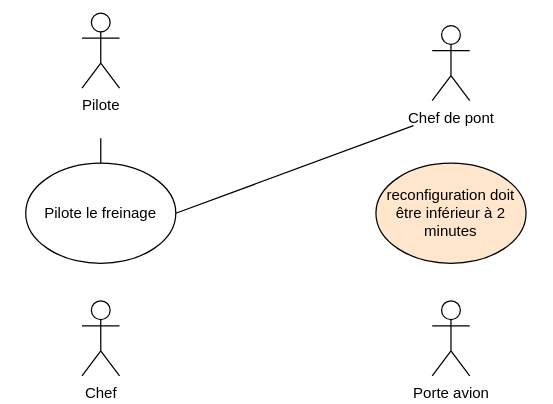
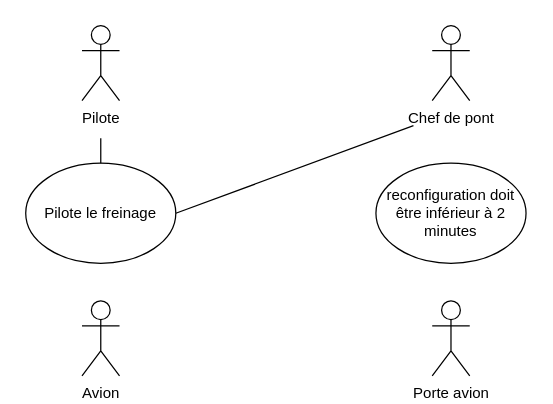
  <mxCell id="0" />
  <mxCell id="1" parent="0" />
  <mxCell id="2" value="Chef de pont" style="shape=umlActor;verticalLabelPosition=bottom;verticalAlign=top;html=1;outlineConnect=0;" vertex="1" parent="1"><mxGeometry x="345" y="20" width="30" height="60" as="geometry" /></mxCell>
- <mxCell id="3" value="reconfiguration doit être inférieur à 2 minutes" style="ellipse;whiteSpace=wrap;html=1;fillColor=#ffe6cc;" vertex="1" parent="1"><mxGeometry x="300" y="130" width="120" height="80" as="geometry" /></mxCell>
+ <mxCell id="3" value="reconfiguration doit être inférieur à 2 minutes" style="ellipse;whiteSpace=wrap;html=1;" vertex="1" parent="1"><mxGeometry x="300" y="130" width="120" height="80" as="geometry" /></mxCell>
  <mxCell id="4" value="Pilote le freinage" style="ellipse;whiteSpace=wrap;html=1;" vertex="1" parent="1"><mxGeometry x="20" y="130" width="120" height="80" as="geometry" /></mxCell>
- <mxCell id="5" value="Chef" style="shape=umlActor;verticalLabelPosition=bottom;verticalAlign=top;html=1;outlineConnect=0;" vertex="1" parent="1"><mxGeometry x="65" y="240" width="30" height="60" as="geometry" /></mxCell>
+ <mxCell id="5" value="Avion" style="shape=umlActor;verticalLabelPosition=bottom;verticalAlign=top;html=1;outlineConnect=0;" vertex="1" parent="1"><mxGeometry x="65" y="240" width="30" height="60" as="geometry" /></mxCell>
  <mxCell id="6" value="Porte avion" style="shape=umlActor;verticalLabelPosition=bottom;verticalAlign=top;html=1;outlineConnect=0;" vertex="1" parent="1"><mxGeometry x="345" y="240" width="30" height="60" as="geometry" /></mxCell>
- <mxCell id="7" value="Pilote" style="shape=umlActor;verticalLabelPosition=bottom;verticalAlign=top;html=1;outlineConnect=0;" vertex="1" parent="1"><mxGeometry x="65" y="10" width="30" height="60" as="geometry" /></mxCell>
+ <mxCell id="7" value="Pilote" style="shape=umlActor;verticalLabelPosition=bottom;verticalAlign=top;html=1;outlineConnect=0;" vertex="1" parent="1"><mxGeometry x="65" y="20" width="30" height="60" as="geometry" /></mxCell>
  <mxCell id="8" value="" style="endArrow=none;html=1;exitX=1;exitY=0.5;exitDx=0;exitDy=0;" edge="1" parent="1" source="4"><mxGeometry width="50" height="50" relative="1" as="geometry"><mxPoint x="280" y="290" as="sourcePoint" /><mxPoint x="330" y="100" as="targetPoint" /></mxGeometry></mxCell>
  <mxCell id="9" value="" style="endArrow=none;html=1;" edge="1" parent="1" source="4"><mxGeometry width="50" height="50" relative="1" as="geometry"><mxPoint x="280" y="290" as="sourcePoint" /><mxPoint x="80" y="110" as="targetPoint" /></mxGeometry></mxCell>
